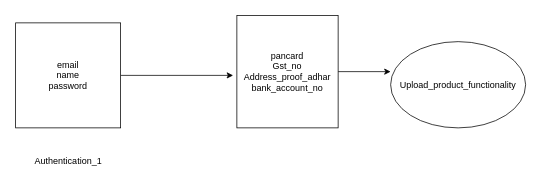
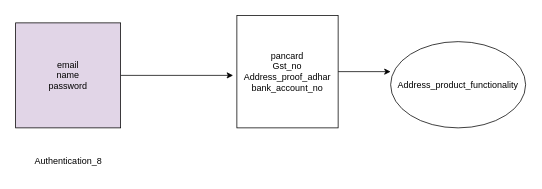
  <mxCell id="0" />
  <mxCell id="1" parent="0" />
  <mxCell id="2" style="edgeStyle=none;html=1;" edge="1" parent="1" source="3"><mxGeometry relative="1" as="geometry"><mxPoint x="310" y="100" as="targetPoint" /></mxGeometry></mxCell>
- <mxCell id="3" value="email&lt;br&gt;name&lt;br&gt;password" style="whiteSpace=wrap;html=1;" vertex="1" parent="1"><mxGeometry x="20" y="30" width="140" height="140" as="geometry" /></mxCell>
- <mxCell id="4" value="Authentication_1" style="text;html=1;align=center;verticalAlign=middle;resizable=0;points=[];autosize=1;strokeColor=none;fillColor=none;" vertex="1" parent="1"><mxGeometry x="35" y="200" width="110" height="30" as="geometry" /></mxCell>
+ <mxCell id="3" value="email&lt;br&gt;name&lt;br&gt;password" style="whiteSpace=wrap;html=1;fillColor=#e1d5e7;" vertex="1" parent="1"><mxGeometry x="20" y="30" width="140" height="140" as="geometry" /></mxCell>
+ <mxCell id="4" value="Authentication_8" style="text;html=1;align=center;verticalAlign=middle;resizable=0;points=[];autosize=1;strokeColor=none;fillColor=none;" vertex="1" parent="1"><mxGeometry x="35" y="200" width="110" height="30" as="geometry" /></mxCell>
  <mxCell id="5" style="edgeStyle=none;html=1;exitX=1;exitY=0.5;exitDx=0;exitDy=0;" edge="1" parent="1" source="6"><mxGeometry relative="1" as="geometry"><mxPoint x="520" y="95" as="targetPoint" /></mxGeometry></mxCell>
  <mxCell id="6" value="pancard&lt;br&gt;Gst_no&lt;br&gt;Address_proof_adhar&lt;br&gt;bank_account_no&lt;br&gt;" style="whiteSpace=wrap;html=1;" vertex="1" parent="1"><mxGeometry x="315" y="20" width="135" height="150" as="geometry" /></mxCell>
- <mxCell id="7" value="Upload_product_functionality" style="ellipse;whiteSpace=wrap;html=1;" vertex="1" parent="1"><mxGeometry x="520" y="55" width="180" height="115" as="geometry" /></mxCell>
+ <mxCell id="7" value="Address_product_functionality" style="ellipse;whiteSpace=wrap;html=1;" vertex="1" parent="1"><mxGeometry x="520" y="55" width="180" height="115" as="geometry" /></mxCell>
